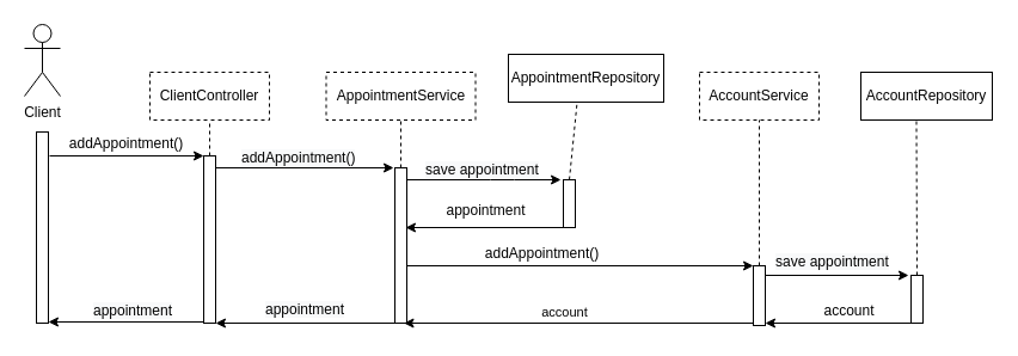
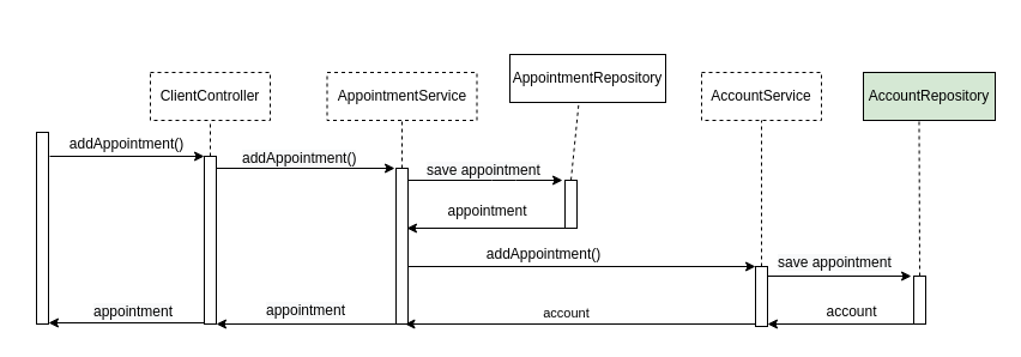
  <mxCell id="0" />
  <mxCell id="1" parent="0" />
- <mxCell id="2" value="Client" style="shape=umlActor;verticalLabelPosition=bottom;verticalAlign=top;html=1;outlineConnect=0;" vertex="1" parent="1"><mxGeometry x="20" y="20" width="30" height="60" as="geometry" /></mxCell>
  <mxCell id="3" value="" style="rounded=0;whiteSpace=wrap;html=1;direction=south;" vertex="1" parent="1"><mxGeometry x="30" y="110" width="10" height="160" as="geometry" /></mxCell>
  <mxCell id="4" value="addAppointment()" style="text;html=1;align=center;verticalAlign=middle;resizable=0;points=[];autosize=1;strokeColor=none;" vertex="1" parent="1"><mxGeometry x="50" y="110" width="110" height="20" as="geometry" /></mxCell>
  <mxCell id="5" value="" style="endArrow=none;dashed=1;html=1;exitX=0;exitY=0.5;exitDx=0;exitDy=0;entryX=0.5;entryY=1;entryDx=0;entryDy=0;" edge="1" parent="1" source="7" target="6"><mxGeometry width="50" height="50" relative="1" as="geometry"><mxPoint x="210" y="130" as="sourcePoint" /><mxPoint x="225" y="100" as="targetPoint" /></mxGeometry></mxCell>
  <mxCell id="6" value="ClientController" style="rounded=0;whiteSpace=wrap;html=1;dashed=1;" vertex="1" parent="1"><mxGeometry x="125" y="60" width="100" height="40" as="geometry" /></mxCell>
  <mxCell id="7" value="" style="rounded=0;whiteSpace=wrap;html=1;direction=south;" vertex="1" parent="1"><mxGeometry x="170" y="130" width="10" height="140" as="geometry" /></mxCell>
  <mxCell id="8" value="" style="endArrow=classic;html=1;" edge="1" parent="1"><mxGeometry width="50" height="50" relative="1" as="geometry"><mxPoint x="41" y="130" as="sourcePoint" /><mxPoint x="170" y="130" as="targetPoint" /></mxGeometry></mxCell>
  <mxCell id="9" value="" style="endArrow=classic;html=1;" edge="1" parent="1"><mxGeometry width="50" height="50" relative="1" as="geometry"><mxPoint x="180" y="140" as="sourcePoint" /><mxPoint x="329" y="140" as="targetPoint" /></mxGeometry></mxCell>
  <mxCell id="10" value="&lt;span style=&quot;color: rgb(0, 0, 0); font-family: helvetica; font-size: 12px; font-style: normal; font-weight: 400; letter-spacing: normal; text-align: center; text-indent: 0px; text-transform: none; word-spacing: 0px; background-color: rgb(248, 249, 250); display: inline; float: none;&quot;&gt;addAppointment()&lt;/span&gt;" style="text;whiteSpace=wrap;html=1;" vertex="1" parent="1"><mxGeometry x="200" y="118" width="120" height="30" as="geometry" /></mxCell>
  <mxCell id="11" value="" style="rounded=0;whiteSpace=wrap;html=1;direction=south;" vertex="1" parent="1"><mxGeometry x="330" y="140" width="10" height="130" as="geometry" /></mxCell>
  <mxCell id="12" value="" style="endArrow=none;dashed=1;html=1;exitX=0;exitY=0.5;exitDx=0;exitDy=0;entryX=0.5;entryY=1;entryDx=0;entryDy=0;" edge="1" parent="1" source="11" target="13"><mxGeometry width="50" height="50" relative="1" as="geometry"><mxPoint x="600" y="150" as="sourcePoint" /><mxPoint x="335" y="110" as="targetPoint" /></mxGeometry></mxCell>
  <mxCell id="13" value="AppointmentService" style="rounded=0;whiteSpace=wrap;html=1;dashed=1;" vertex="1" parent="1"><mxGeometry x="272.5" y="60" width="125" height="40" as="geometry" /></mxCell>
  <mxCell id="14" value="" style="endArrow=classic;html=1;" edge="1" parent="1"><mxGeometry width="50" height="50" relative="1" as="geometry"><mxPoint x="340" y="150" as="sourcePoint" /><mxPoint x="469" y="150" as="targetPoint" /><Array as="points"><mxPoint x="420" y="150" /></Array></mxGeometry></mxCell>
  <mxCell id="15" value="&lt;span style=&quot;color: rgb(0 , 0 , 0) ; font-family: &amp;#34;helvetica&amp;#34; ; font-size: 12px ; font-style: normal ; font-weight: 400 ; letter-spacing: normal ; text-align: center ; text-indent: 0px ; text-transform: none ; word-spacing: 0px ; background-color: rgb(248 , 249 , 250) ; display: inline ; float: none&quot;&gt;save appointment&lt;/span&gt;" style="text;whiteSpace=wrap;html=1;" vertex="1" parent="1"><mxGeometry x="354" y="128" width="120" height="30" as="geometry" /></mxCell>
  <mxCell id="16" value="" style="rounded=0;whiteSpace=wrap;html=1;direction=south;" vertex="1" parent="1"><mxGeometry x="471" y="150" width="10" height="40" as="geometry" /></mxCell>
  <mxCell id="17" value="" style="endArrow=none;dashed=1;html=1;exitX=0;exitY=0.5;exitDx=0;exitDy=0;entryX=0.445;entryY=0.925;entryDx=0;entryDy=0;entryPerimeter=0;" edge="1" parent="1" target="18"><mxGeometry width="50" height="50" relative="1" as="geometry"><mxPoint x="476" y="150" as="sourcePoint" /><mxPoint x="475" y="103" as="targetPoint" /></mxGeometry></mxCell>
  <mxCell id="18" value="AppointmentRepository" style="rounded=0;whiteSpace=wrap;html=1;" vertex="1" parent="1"><mxGeometry x="425" y="45" width="130" height="40" as="geometry" /></mxCell>
  <mxCell id="19" value="" style="endArrow=classic;html=1;exitX=0.75;exitY=1;exitDx=0;exitDy=0;" edge="1" parent="1"><mxGeometry width="50" height="50" relative="1" as="geometry"><mxPoint x="471" y="190" as="sourcePoint" /><mxPoint x="339" y="190" as="targetPoint" /></mxGeometry></mxCell>
  <mxCell id="20" value="appointment" style="text;html=1;align=center;verticalAlign=middle;resizable=0;points=[];autosize=1;strokeColor=none;" vertex="1" parent="1"><mxGeometry x="366" y="166" width="80" height="20" as="geometry" /></mxCell>
  <mxCell id="21" value="" style="endArrow=classic;html=1;" edge="1" parent="1"><mxGeometry width="50" height="50" relative="1" as="geometry"><mxPoint x="340" y="222" as="sourcePoint" /><mxPoint x="630" y="222" as="targetPoint" /></mxGeometry></mxCell>
  <mxCell id="22" value="addAppointment()" style="text;html=1;align=center;verticalAlign=middle;resizable=0;points=[];autosize=1;strokeColor=none;" vertex="1" parent="1"><mxGeometry x="398" y="202" width="110" height="20" as="geometry" /></mxCell>
  <mxCell id="23" value="" style="rounded=0;whiteSpace=wrap;html=1;direction=south;" vertex="1" parent="1"><mxGeometry x="630" y="222" width="10" height="50" as="geometry" /></mxCell>
  <mxCell id="24" value="AccountService" style="rounded=0;whiteSpace=wrap;html=1;dashed=1;" vertex="1" parent="1"><mxGeometry x="585" y="60" width="100" height="40" as="geometry" /></mxCell>
  <mxCell id="25" value="" style="endArrow=none;dashed=1;html=1;exitX=0;exitY=0.5;exitDx=0;exitDy=0;entryX=0.5;entryY=1;entryDx=0;entryDy=0;" edge="1" parent="1" source="23" target="24"><mxGeometry width="50" height="50" relative="1" as="geometry"><mxPoint x="560" y="150" as="sourcePoint" /><mxPoint x="610" y="100" as="targetPoint" /></mxGeometry></mxCell>
  <mxCell id="26" value="" style="endArrow=classic;html=1;" edge="1" parent="1"><mxGeometry width="50" height="50" relative="1" as="geometry"><mxPoint x="640" y="230" as="sourcePoint" /><mxPoint x="760" y="230" as="targetPoint" /></mxGeometry></mxCell>
  <mxCell id="27" value="&lt;span style=&quot;color: rgb(0, 0, 0); font-family: helvetica; font-size: 12px; font-style: normal; font-weight: 400; letter-spacing: normal; text-align: center; text-indent: 0px; text-transform: none; word-spacing: 0px; background-color: rgb(248, 249, 250); display: inline; float: none;&quot;&gt;save appointment&lt;/span&gt;" style="text;whiteSpace=wrap;html=1;" vertex="1" parent="1"><mxGeometry x="647" y="205" width="120" height="30" as="geometry" /></mxCell>
  <mxCell id="28" value="" style="rounded=0;whiteSpace=wrap;html=1;direction=south;" vertex="1" parent="1"><mxGeometry x="762" y="230" width="10" height="40" as="geometry" /></mxCell>
- <mxCell id="29" value="AccountRepository" style="rounded=0;whiteSpace=wrap;html=1;" vertex="1" parent="1"><mxGeometry x="720" y="60" width="110" height="40" as="geometry" /></mxCell>
+ <mxCell id="29" value="AccountRepository" style="rounded=0;whiteSpace=wrap;html=1;fillColor=#d5e8d4;" vertex="1" parent="1"><mxGeometry x="720" y="60" width="110" height="40" as="geometry" /></mxCell>
  <mxCell id="30" value="" style="endArrow=none;dashed=1;html=1;entryX=0.5;entryY=1;entryDx=0;entryDy=0;" edge="1" parent="1"><mxGeometry width="50" height="50" relative="1" as="geometry"><mxPoint x="767" y="230" as="sourcePoint" /><mxPoint x="766.5" y="100" as="targetPoint" /></mxGeometry></mxCell>
  <mxCell id="31" value="" style="endArrow=classic;html=1;exitX=0.75;exitY=1;exitDx=0;exitDy=0;" edge="1" parent="1"><mxGeometry width="50" height="50" relative="1" as="geometry"><mxPoint x="762" y="270" as="sourcePoint" /><mxPoint x="640" y="270" as="targetPoint" /></mxGeometry></mxCell>
  <mxCell id="32" value="account" style="text;html=1;align=center;verticalAlign=middle;resizable=0;points=[];autosize=1;strokeColor=none;" vertex="1" parent="1"><mxGeometry x="680" y="250" width="60" height="20" as="geometry" /></mxCell>
  <mxCell id="33" value="" style="endArrow=classic;html=1;entryX=1;entryY=0.25;entryDx=0;entryDy=0;" edge="1" parent="1" target="11"><mxGeometry width="50" height="50" relative="1" as="geometry"><mxPoint x="630" y="270" as="sourcePoint" /><mxPoint x="610" y="100" as="targetPoint" /></mxGeometry></mxCell>
  <mxCell id="34" value="account" style="edgeLabel;html=1;align=center;verticalAlign=middle;resizable=0;points=[];" vertex="1" connectable="0" parent="33"><mxGeometry x="0.086" y="-10" relative="1" as="geometry"><mxPoint as="offset" /></mxGeometry></mxCell>
  <mxCell id="35" value="" style="endArrow=classic;html=1;exitX=1;exitY=1;exitDx=0;exitDy=0;entryX=1;entryY=0;entryDx=0;entryDy=0;" edge="1" parent="1" source="11" target="7"><mxGeometry width="50" height="50" relative="1" as="geometry"><mxPoint x="560" y="150" as="sourcePoint" /><mxPoint x="610" y="100" as="targetPoint" /></mxGeometry></mxCell>
  <mxCell id="36" value="" style="endArrow=classic;html=1;entryX=1;entryY=0;entryDx=0;entryDy=0;" edge="1" parent="1"><mxGeometry width="50" height="50" relative="1" as="geometry"><mxPoint x="170" y="269" as="sourcePoint" /><mxPoint x="40" y="269" as="targetPoint" /></mxGeometry></mxCell>
  <mxCell id="37" value="&lt;span style=&quot;color: rgb(0, 0, 0); font-family: helvetica; font-size: 12px; font-style: normal; font-weight: 400; letter-spacing: normal; text-align: center; text-indent: 0px; text-transform: none; word-spacing: 0px; background-color: rgb(248, 249, 250); display: inline; float: none;&quot;&gt;appointment&lt;/span&gt;" style="text;whiteSpace=wrap;html=1;" vertex="1" parent="1"><mxGeometry x="220" y="245" width="90" height="30" as="geometry" /></mxCell>
  <mxCell id="38" value="&lt;span style=&quot;color: rgb(0, 0, 0); font-family: helvetica; font-size: 12px; font-style: normal; font-weight: 400; letter-spacing: normal; text-align: center; text-indent: 0px; text-transform: none; word-spacing: 0px; background-color: rgb(248, 249, 250); display: inline; float: none;&quot;&gt;appointment&lt;/span&gt;" style="text;whiteSpace=wrap;html=1;" vertex="1" parent="1"><mxGeometry x="76" y="246" width="90" height="30" as="geometry" /></mxCell>
